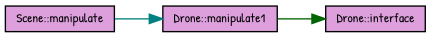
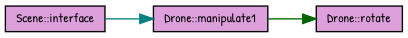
  digraph {
    fontname="Patrick Hand"
    rankdir=RL
    node [color=black fillcolor=plum fontname="Patrick Hand" fontsize=10 shape=record style=filled]
    edge [dir=back fontname="Patrick Hand" fontsize=10 labelfontname=Helvetica labelfontsize=10 style=solid]
-   n1 [fontcolor=black height=0.2 label="Drone::interface" width=0.4]
+   n1 [fontcolor=black height=0.2 label="Drone::rotate" width=0.4]
    n2 [height=0.2 label="Drone::manipulate1" width=0.4]
-   n3 [height=0.2 label="Scene::manipulate" width=0.4]
+   n3 [height=0.2 label="Scene::interface" width=0.4]
    n1 -> n2 [color=darkgreen]
    n2 -> n3 [color=teal]
  }
